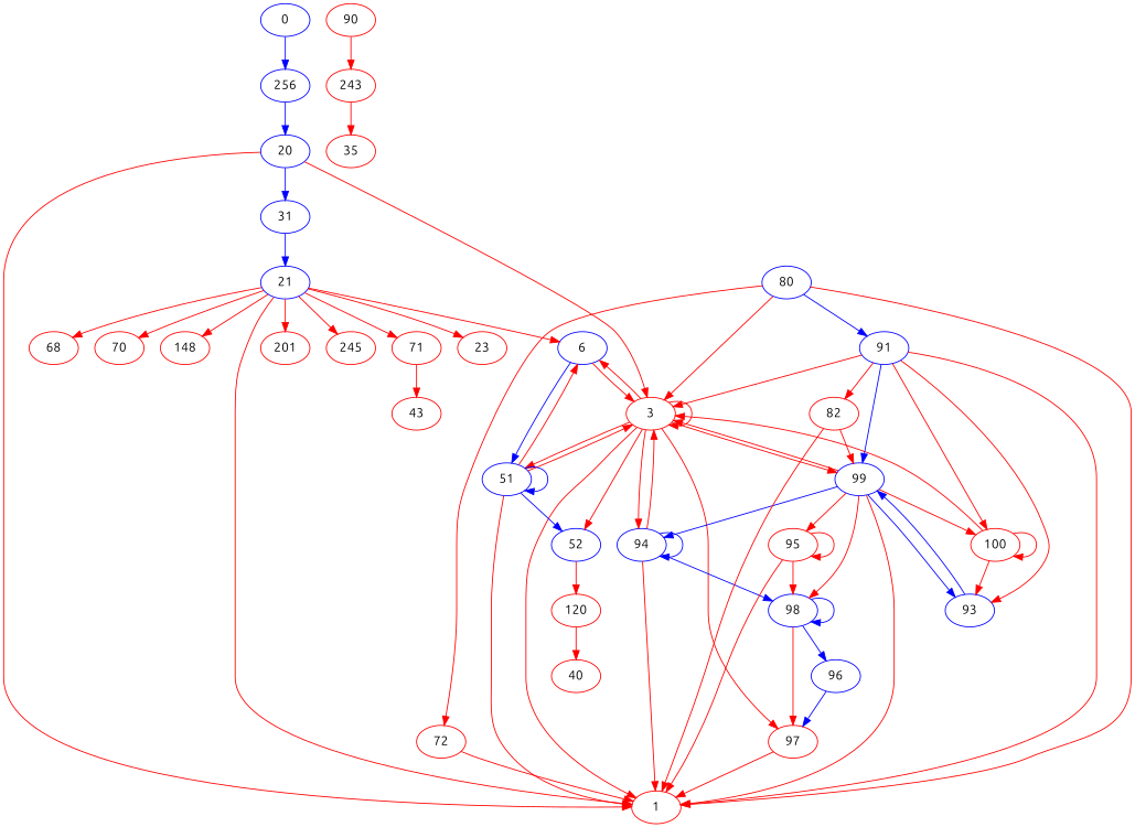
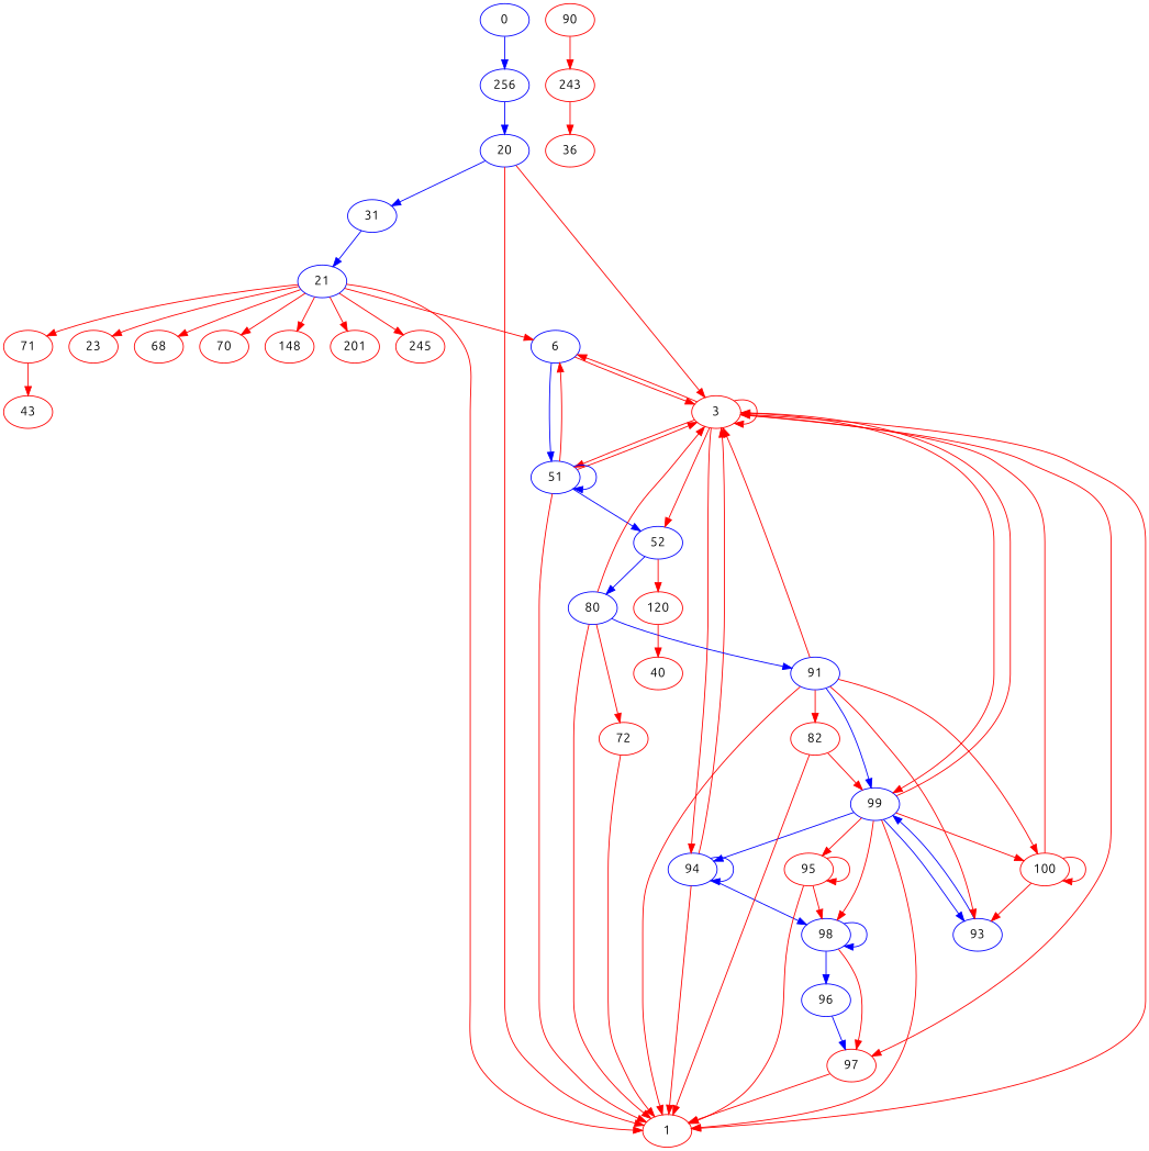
  digraph {
    fontname=Ubuntu
    node [color=red fontname=Ubuntu]
    edge [color=red fontname=Ubuntu]
    0 [color=blue]
    256 [color=blue]
    20 [color=blue]
    31 [color=blue]
    1
    3
    21 [color=blue]
    6 [color=blue]
    51 [color=blue]
    52 [color=blue]
    99 [color=blue]
    94 [color=blue]
    97
    71
    23
    68
    70
    148
    201
    245
    80 [color=blue]
    120
    93 [color=blue]
    100
    98 [color=blue]
    95
    43
    90
    243
    91 [color=blue]
    n31 [label=72]
    40
    82
    96 [color=blue]
-   36 [label=35]
+   36
    0 -> 256 [color=blue]
    256 -> 20 [color=blue]
    20 -> 31 [color=blue]
    20 -> 1
    20 -> 3
    31 -> 21 [color=blue]
    3 -> 1
    3 -> 3
    3 -> 6
    3 -> 51
    3 -> 52
    3 -> 99
    3 -> 94
    3 -> 97
    21 -> 1
    21 -> 6
    21 -> 71
    21 -> 23
    21 -> 68
    21 -> 70
    21 -> 148
    21 -> 201
    21 -> 245
    6 -> 3
    6 -> 51 [color=blue]
    51 -> 1
    51 -> 3
    51 -> 6
    51 -> 51 [color=blue]
    51 -> 52 [color=blue]
+   52 -> 80 [color=blue]
    52 -> 120
    99 -> 1
    99 -> 3
    99 -> 94 [color=blue]
    99 -> 93 [color=blue]
    99 -> 100
    99 -> 98
    99 -> 95
    94 -> 1
    94 -> 3
    94 -> 94 [color=blue]
    94 -> 98 [color=blue]
    97 -> 1
    71 -> 43
    80 -> 1
    80 -> 3
    80 -> 91 [color=blue]
    80 -> n31
    120 -> 40
    93 -> 99 [color=blue]
    100 -> 3
    100 -> 93
    100 -> 100
    98 -> 97
    98 -> 98 [color=blue]
    98 -> 96 [color=blue]
    95 -> 1
    95 -> 98
    95 -> 95
    90 -> 243
    243 -> 36
    91 -> 1
    91 -> 3
    91 -> 99 [color=blue]
    91 -> 93
    91 -> 100
    91 -> 82
    n31 -> 1
    82 -> 1
    82 -> 99
    96 -> 97 [color=blue]
  }
